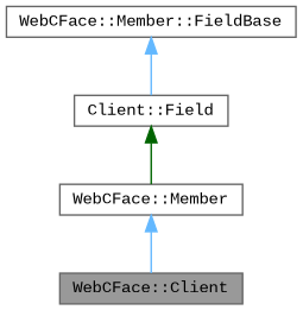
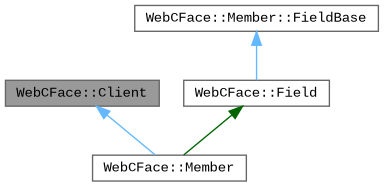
  digraph {
    fontname="Liberation Mono"
    node [color=gray40 fillcolor=white fontname="Liberation Mono" fontsize=10 shape=box style=filled]
    edge [color=steelblue1 dir=back fontname="Liberation Mono" fontsize=10 labelfontname=Helvetica labelfontsize=10 style=solid]
    n1 [fillcolor=grey60 fontcolor=black height=0.2 label="WebCFace::Client" width=0.4]
    n2 [height=0.2 label="WebCFace::Member" width=0.4]
-   n3 [height=0.2 label="Client::Field" width=0.4]
+   n3 [height=0.2 label="WebCFace::Field" width=0.4]
    n4 [height=0.2 label="WebCFace::Member::FieldBase" width=0.4]
-   n2 -> n1
+   n1 -> n2
    n3 -> n2 [color=darkgreen]
    n4 -> n3
  }
